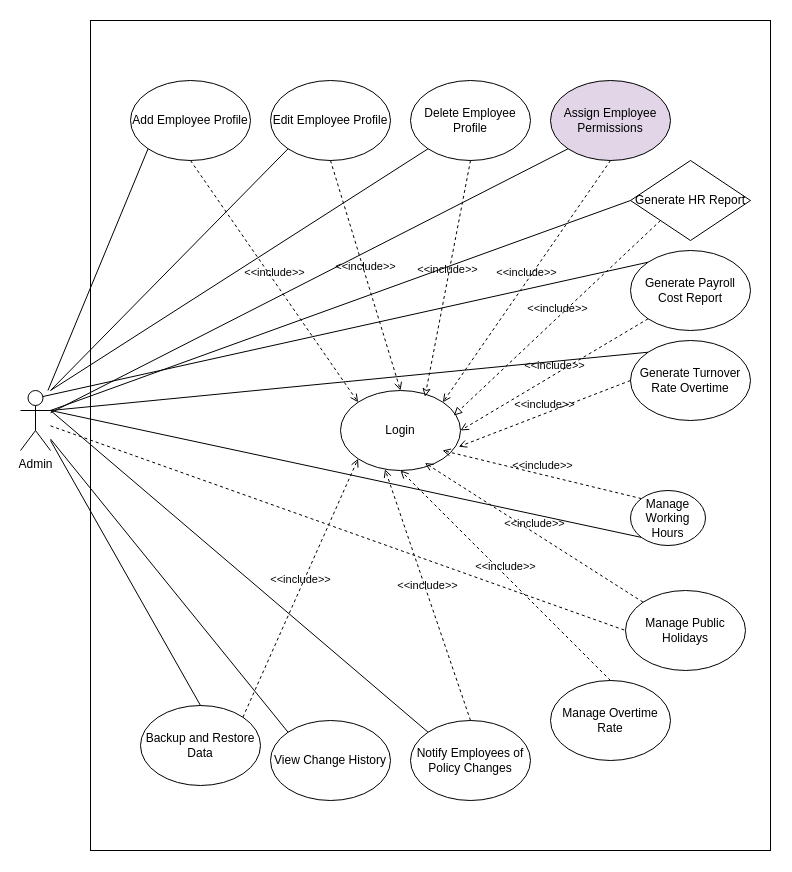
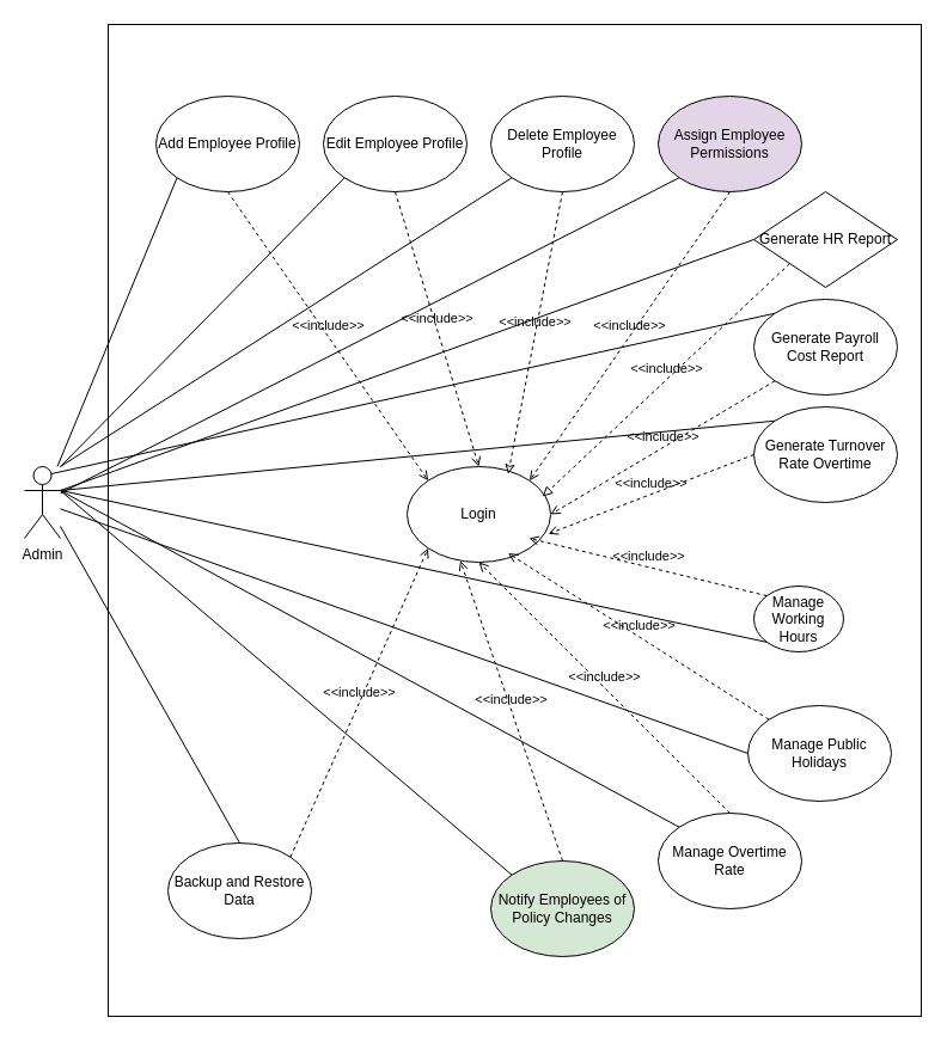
  <mxCell id="0" />
  <mxCell id="1" parent="0" />
  <mxCell id="2" value="Admin" style="shape=umlActor;verticalLabelPosition=bottom;verticalAlign=top;html=1;outlineConnect=0;" vertex="1" parent="1"><mxGeometry x="20" y="390" width="30" height="60" as="geometry" /></mxCell>
  <mxCell id="3" value="" style="rounded=0;whiteSpace=wrap;html=1;" vertex="1" parent="1"><mxGeometry x="90" y="20" width="680" height="830" as="geometry" /></mxCell>
  <mxCell id="4" value="Add Employee Profile" style="ellipse;whiteSpace=wrap;html=1;" vertex="1" parent="1"><mxGeometry x="130" y="80" width="120" height="80" as="geometry" /></mxCell>
  <mxCell id="5" value="Generate Payroll Cost Report" style="ellipse;whiteSpace=wrap;html=1;" vertex="1" parent="1"><mxGeometry x="630" y="250" width="120" height="80" as="geometry" /></mxCell>
  <mxCell id="6" value="Edit Employee Profile" style="ellipse;whiteSpace=wrap;html=1;" vertex="1" parent="1"><mxGeometry x="270" y="80" width="120" height="80" as="geometry" /></mxCell>
- <mxCell id="7" value="Notify Employees of Policy Changes" style="ellipse;whiteSpace=wrap;html=1;" vertex="1" parent="1"><mxGeometry x="410" y="720" width="120" height="80" as="geometry" /></mxCell>
+ <mxCell id="7" value="Notify Employees of Policy Changes" style="ellipse;whiteSpace=wrap;html=1;fillColor=#d5e8d4;" vertex="1" parent="1"><mxGeometry x="410" y="720" width="120" height="80" as="geometry" /></mxCell>
  <mxCell id="8" value="Manage Working Hours" style="ellipse;whiteSpace=wrap;html=1;" vertex="1" parent="1"><mxGeometry x="630" y="490" width="75" height="55" as="geometry" /></mxCell>
  <mxCell id="9" value="Generate Turnover Rate Overtime" style="ellipse;whiteSpace=wrap;html=1;" vertex="1" parent="1"><mxGeometry x="630" y="340" width="120" height="80" as="geometry" /></mxCell>
  <mxCell id="10" value="Generate HR Report" style="rhombus;whiteSpace=wrap;html=1;" vertex="1" parent="1"><mxGeometry x="630" y="160" width="120" height="80" as="geometry" /></mxCell>
  <mxCell id="11" value="Manage Public Holidays" style="ellipse;whiteSpace=wrap;html=1;" vertex="1" parent="1"><mxGeometry x="625" y="590" width="120" height="80" as="geometry" /></mxCell>
- <mxCell id="12" value="View Change History" style="ellipse;whiteSpace=wrap;html=1;" vertex="1" parent="1"><mxGeometry x="270" y="720" width="120" height="80" as="geometry" /></mxCell>
  <mxCell id="13" value="Manage Overtime Rate" style="ellipse;whiteSpace=wrap;html=1;" vertex="1" parent="1"><mxGeometry x="550" y="680" width="120" height="80" as="geometry" /></mxCell>
  <mxCell id="14" value="Assign Employee Permissions" style="ellipse;whiteSpace=wrap;html=1;fillColor=#e1d5e7;" vertex="1" parent="1"><mxGeometry x="550" y="80" width="120" height="80" as="geometry" /></mxCell>
  <mxCell id="15" value="Delete Employee Profile" style="ellipse;whiteSpace=wrap;html=1;" vertex="1" parent="1"><mxGeometry x="410" y="80" width="120" height="80" as="geometry" /></mxCell>
  <mxCell id="16" value="Login" style="ellipse;whiteSpace=wrap;html=1;" vertex="1" parent="1"><mxGeometry x="340" y="390" width="120" height="80" as="geometry" /></mxCell>
  <mxCell id="17" value="Backup and Restore Data" style="ellipse;whiteSpace=wrap;html=1;" vertex="1" parent="1"><mxGeometry x="140" y="705" width="120" height="80" as="geometry" /></mxCell>
  <mxCell id="18" style="rounded=0;orthogonalLoop=1;jettySize=auto;html=1;entryX=0;entryY=1;entryDx=0;entryDy=0;endArrow=none;endFill=0;" edge="1" parent="1" source="2" target="4"><mxGeometry relative="1" as="geometry" /></mxCell>
- <mxCell id="19" style="rounded=0;orthogonalLoop=1;jettySize=auto;html=1;endArrow=none;endFill=0;entryX=0;entryY=0;entryDx=0;entryDy=0;" edge="1" parent="1" source="2" target="12"><mxGeometry relative="1" as="geometry"><mxPoint x="110" y="482" as="sourcePoint" /><mxPoint x="211" y="240" as="targetPoint" /></mxGeometry></mxCell>
  <mxCell id="20" style="rounded=0;orthogonalLoop=1;jettySize=auto;html=1;entryX=0.5;entryY=0;entryDx=0;entryDy=0;endArrow=none;endFill=0;" edge="1" parent="1" target="17"><mxGeometry relative="1" as="geometry"><mxPoint x="50" y="440" as="sourcePoint" /><mxPoint x="211" y="240" as="targetPoint" /></mxGeometry></mxCell>
  <mxCell id="21" style="rounded=0;orthogonalLoop=1;jettySize=auto;html=1;entryX=0;entryY=0.5;entryDx=0;entryDy=0;endArrow=none;endFill=0;" edge="1" parent="1" target="10"><mxGeometry relative="1" as="geometry"><mxPoint x="50" y="410" as="sourcePoint" /><mxPoint x="211" y="240" as="targetPoint" /></mxGeometry></mxCell>
  <mxCell id="22" style="rounded=0;orthogonalLoop=1;jettySize=auto;html=1;entryX=0;entryY=1;entryDx=0;entryDy=0;endArrow=none;endFill=0;" edge="1" parent="1" source="2" target="14"><mxGeometry relative="1" as="geometry"><mxPoint x="110" y="482" as="sourcePoint" /><mxPoint x="211" y="240" as="targetPoint" /></mxGeometry></mxCell>
  <mxCell id="23" style="rounded=0;orthogonalLoop=1;jettySize=auto;html=1;entryX=0;entryY=1;entryDx=0;entryDy=0;endArrow=none;endFill=0;" edge="1" parent="1" target="15"><mxGeometry relative="1" as="geometry"><mxPoint x="50" y="390" as="sourcePoint" /><mxPoint x="211" y="240" as="targetPoint" /></mxGeometry></mxCell>
  <mxCell id="24" style="rounded=0;orthogonalLoop=1;jettySize=auto;html=1;entryX=0;entryY=1;entryDx=0;entryDy=0;endArrow=none;endFill=0;" edge="1" parent="1" target="6"><mxGeometry relative="1" as="geometry"><mxPoint x="50" y="390" as="sourcePoint" /><mxPoint x="211" y="240" as="targetPoint" /></mxGeometry></mxCell>
- <mxCell id="25" style="rounded=0;orthogonalLoop=1;jettySize=auto;html=1;entryX=0;entryY=0.5;entryDx=0;entryDy=0;endArrow=none;endFill=0;dashed=1;" edge="1" parent="1" source="2" target="11"><mxGeometry relative="1" as="geometry"><mxPoint x="120" y="580" as="sourcePoint" /><mxPoint x="700" y="380" as="targetPoint" /></mxGeometry></mxCell>
+ <mxCell id="25" style="rounded=0;orthogonalLoop=1;jettySize=auto;html=1;entryX=0;entryY=0.5;entryDx=0;entryDy=0;endArrow=none;endFill=0;" edge="1" parent="1" source="2" target="11"><mxGeometry relative="1" as="geometry"><mxPoint x="120" y="580" as="sourcePoint" /><mxPoint x="700" y="380" as="targetPoint" /></mxGeometry></mxCell>
  <mxCell id="26" style="rounded=0;orthogonalLoop=1;jettySize=auto;html=1;entryX=0;entryY=0;entryDx=0;entryDy=0;endArrow=none;endFill=0;exitX=0.75;exitY=0.1;exitDx=0;exitDy=0;exitPerimeter=0;" edge="1" parent="1" source="2" target="5"><mxGeometry relative="1" as="geometry"><mxPoint x="120" y="580" as="sourcePoint" /><mxPoint x="700" y="380" as="targetPoint" /></mxGeometry></mxCell>
+ <mxCell id="27" style="rounded=0;orthogonalLoop=1;jettySize=auto;html=1;entryX=0;entryY=0;entryDx=0;entryDy=0;endArrow=none;endFill=0;exitX=1;exitY=0.333;exitDx=0;exitDy=0;exitPerimeter=0;" edge="1" parent="1" source="2" target="13"><mxGeometry relative="1" as="geometry"><mxPoint x="120" y="580" as="sourcePoint" /><mxPoint x="700" y="380" as="targetPoint" /></mxGeometry></mxCell>
  <mxCell id="28" style="rounded=0;orthogonalLoop=1;jettySize=auto;html=1;entryX=0;entryY=0;entryDx=0;entryDy=0;endArrow=none;endFill=0;exitX=1;exitY=0.333;exitDx=0;exitDy=0;exitPerimeter=0;" edge="1" parent="1" source="2" target="7"><mxGeometry relative="1" as="geometry"><mxPoint x="120" y="580" as="sourcePoint" /><mxPoint x="700" y="380" as="targetPoint" /></mxGeometry></mxCell>
  <mxCell id="29" style="rounded=0;orthogonalLoop=1;jettySize=auto;html=1;entryX=0;entryY=0;entryDx=0;entryDy=0;endArrow=none;endFill=0;" edge="1" parent="1" target="9"><mxGeometry relative="1" as="geometry"><mxPoint x="50" y="410" as="sourcePoint" /><mxPoint x="815" y="350" as="targetPoint" /></mxGeometry></mxCell>
  <mxCell id="30" style="rounded=0;orthogonalLoop=1;jettySize=auto;html=1;entryX=0;entryY=1;entryDx=0;entryDy=0;endArrow=none;endFill=0;exitX=1;exitY=0.333;exitDx=0;exitDy=0;exitPerimeter=0;" edge="1" parent="1" source="2" target="8"><mxGeometry relative="1" as="geometry"><mxPoint x="180" y="470" as="sourcePoint" /><mxPoint x="730" y="665" as="targetPoint" /></mxGeometry></mxCell>
  <mxCell id="31" value="&amp;lt;&amp;lt;include&amp;gt;&amp;gt;" style="html=1;verticalAlign=bottom;labelBackgroundColor=none;endArrow=open;endFill=0;dashed=1;rounded=0;exitX=0.5;exitY=1;exitDx=0;exitDy=0;entryX=0;entryY=0;entryDx=0;entryDy=0;" edge="1" parent="1" source="4" target="16"><mxGeometry width="160" relative="1" as="geometry"><mxPoint x="310" y="420" as="sourcePoint" /><mxPoint x="470" y="420" as="targetPoint" /></mxGeometry></mxCell>
  <mxCell id="32" value="&amp;lt;&amp;lt;include&amp;gt;&amp;gt;" style="html=1;verticalAlign=bottom;labelBackgroundColor=none;endArrow=open;endFill=0;dashed=1;rounded=0;exitX=0.5;exitY=1;exitDx=0;exitDy=0;entryX=0.5;entryY=0;entryDx=0;entryDy=0;" edge="1" parent="1" source="6" target="16"><mxGeometry width="160" relative="1" as="geometry"><mxPoint x="370" y="370" as="sourcePoint" /><mxPoint x="538" y="612" as="targetPoint" /></mxGeometry></mxCell>
  <mxCell id="33" value="&amp;lt;&amp;lt;include&amp;gt;&amp;gt;" style="html=1;verticalAlign=bottom;labelBackgroundColor=none;endArrow=open;endFill=0;dashed=1;rounded=0;exitX=0;exitY=0;exitDx=0;exitDy=0;entryX=0.704;entryY=0.906;entryDx=0;entryDy=0;entryPerimeter=0;" edge="1" parent="1" source="11" target="16"><mxGeometry width="160" relative="1" as="geometry"><mxPoint x="450" y="380" as="sourcePoint" /><mxPoint x="618" y="622" as="targetPoint" /></mxGeometry></mxCell>
  <mxCell id="34" value="&amp;lt;&amp;lt;include&amp;gt;&amp;gt;" style="html=1;verticalAlign=bottom;labelBackgroundColor=none;endArrow=open;endFill=0;dashed=1;rounded=0;exitX=0;exitY=0;exitDx=0;exitDy=0;" edge="1" parent="1" source="8"><mxGeometry width="160" relative="1" as="geometry"><mxPoint x="450" y="380" as="sourcePoint" /><mxPoint x="442" y="450" as="targetPoint" /></mxGeometry></mxCell>
  <mxCell id="35" value="&amp;lt;&amp;lt;include&amp;gt;&amp;gt;" style="html=1;verticalAlign=bottom;labelBackgroundColor=none;endArrow=open;endFill=0;dashed=1;rounded=0;exitX=0;exitY=0.5;exitDx=0;exitDy=0;entryX=0.985;entryY=0.703;entryDx=0;entryDy=0;entryPerimeter=0;" edge="1" parent="1" source="9" target="16"><mxGeometry x="0.001" width="160" relative="1" as="geometry"><mxPoint x="450" y="380" as="sourcePoint" /><mxPoint x="618" y="622" as="targetPoint" /><mxPoint as="offset" /></mxGeometry></mxCell>
  <mxCell id="36" value="&amp;lt;&amp;lt;include&amp;gt;&amp;gt;" style="html=1;verticalAlign=bottom;labelBackgroundColor=none;endArrow=open;endFill=0;dashed=1;rounded=0;exitX=0;exitY=1;exitDx=0;exitDy=0;entryX=1;entryY=0.5;entryDx=0;entryDy=0;" edge="1" parent="1" source="5" target="16"><mxGeometry width="160" relative="1" as="geometry"><mxPoint x="450" y="380" as="sourcePoint" /><mxPoint x="618" y="622" as="targetPoint" /></mxGeometry></mxCell>
  <mxCell id="37" value="&amp;lt;&amp;lt;include&amp;gt;&amp;gt;" style="html=1;verticalAlign=bottom;labelBackgroundColor=none;endArrow=block;endFill=0;dashed=1;rounded=0;exitX=0;exitY=1;exitDx=0;exitDy=0;entryX=0.944;entryY=0.313;entryDx=0;entryDy=0;entryPerimeter=0;" edge="1" parent="1" source="10" target="16"><mxGeometry width="160" relative="1" as="geometry"><mxPoint x="450" y="380" as="sourcePoint" /><mxPoint x="618" y="622" as="targetPoint" /></mxGeometry></mxCell>
  <mxCell id="38" value="&amp;lt;&amp;lt;include&amp;gt;&amp;gt;" style="html=1;verticalAlign=bottom;labelBackgroundColor=none;endArrow=open;endFill=0;dashed=1;rounded=0;exitX=0.5;exitY=1;exitDx=0;exitDy=0;entryX=1;entryY=0;entryDx=0;entryDy=0;" edge="1" parent="1" source="14" target="16"><mxGeometry width="160" relative="1" as="geometry"><mxPoint x="450" y="380" as="sourcePoint" /><mxPoint x="618" y="622" as="targetPoint" /></mxGeometry></mxCell>
  <mxCell id="39" value="&amp;lt;&amp;lt;include&amp;gt;&amp;gt;" style="html=1;verticalAlign=bottom;labelBackgroundColor=none;endArrow=classic;endFill=0;dashed=1;rounded=0;exitX=0.5;exitY=1;exitDx=0;exitDy=0;entryX=0.704;entryY=0.078;entryDx=0;entryDy=0;entryPerimeter=0;" edge="1" parent="1" source="15" target="16"><mxGeometry width="160" relative="1" as="geometry"><mxPoint x="450" y="380" as="sourcePoint" /><mxPoint x="618" y="622" as="targetPoint" /></mxGeometry></mxCell>
  <mxCell id="40" value="&amp;lt;&amp;lt;include&amp;gt;&amp;gt;" style="html=1;verticalAlign=bottom;labelBackgroundColor=none;endArrow=open;endFill=0;dashed=1;rounded=0;exitX=1;exitY=0;exitDx=0;exitDy=0;entryX=0;entryY=1;entryDx=0;entryDy=0;" edge="1" parent="1" source="17" target="16"><mxGeometry width="160" relative="1" as="geometry"><mxPoint x="754" y="680" as="sourcePoint" /><mxPoint x="560" y="550" as="targetPoint" /></mxGeometry></mxCell>
  <mxCell id="41" value="&amp;lt;&amp;lt;include&amp;gt;&amp;gt;" style="html=1;verticalAlign=bottom;labelBackgroundColor=none;endArrow=open;endFill=0;dashed=1;rounded=0;exitX=0.5;exitY=0;exitDx=0;exitDy=0;entryX=0.371;entryY=0.984;entryDx=0;entryDy=0;entryPerimeter=0;" edge="1" parent="1" source="7" target="16"><mxGeometry width="160" relative="1" as="geometry"><mxPoint x="754" y="680" as="sourcePoint" /><mxPoint x="560" y="550" as="targetPoint" /></mxGeometry></mxCell>
  <mxCell id="42" value="&amp;lt;&amp;lt;include&amp;gt;&amp;gt;" style="html=1;verticalAlign=bottom;labelBackgroundColor=none;endArrow=open;endFill=0;dashed=1;rounded=0;exitX=0.5;exitY=0;exitDx=0;exitDy=0;entryX=0.5;entryY=1;entryDx=0;entryDy=0;" edge="1" parent="1" source="13" target="16"><mxGeometry width="160" relative="1" as="geometry"><mxPoint x="754" y="680" as="sourcePoint" /><mxPoint x="560" y="550" as="targetPoint" /></mxGeometry></mxCell>
